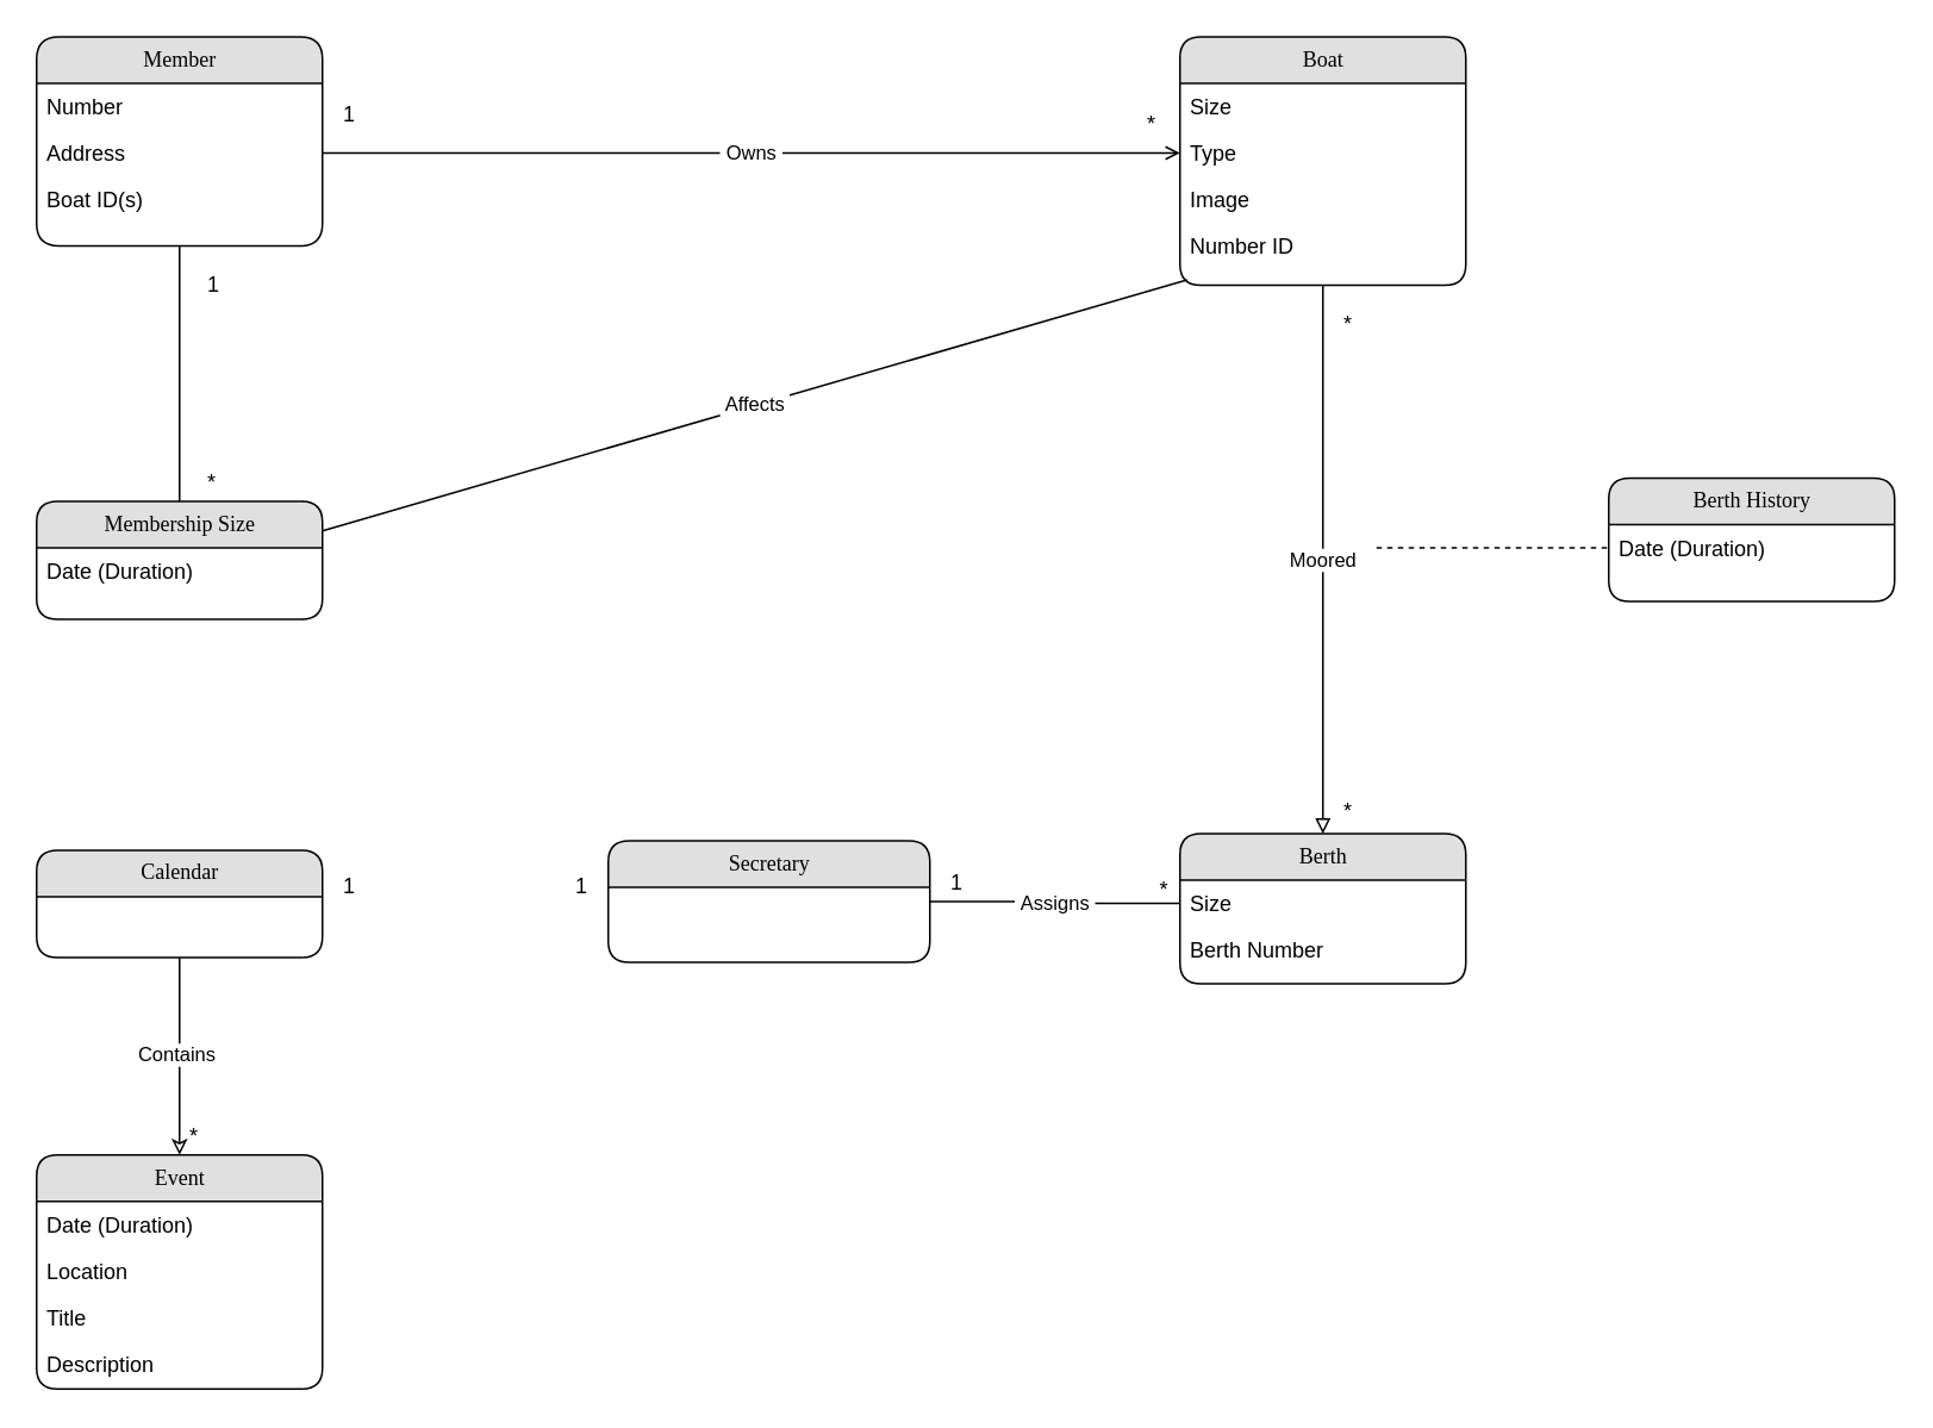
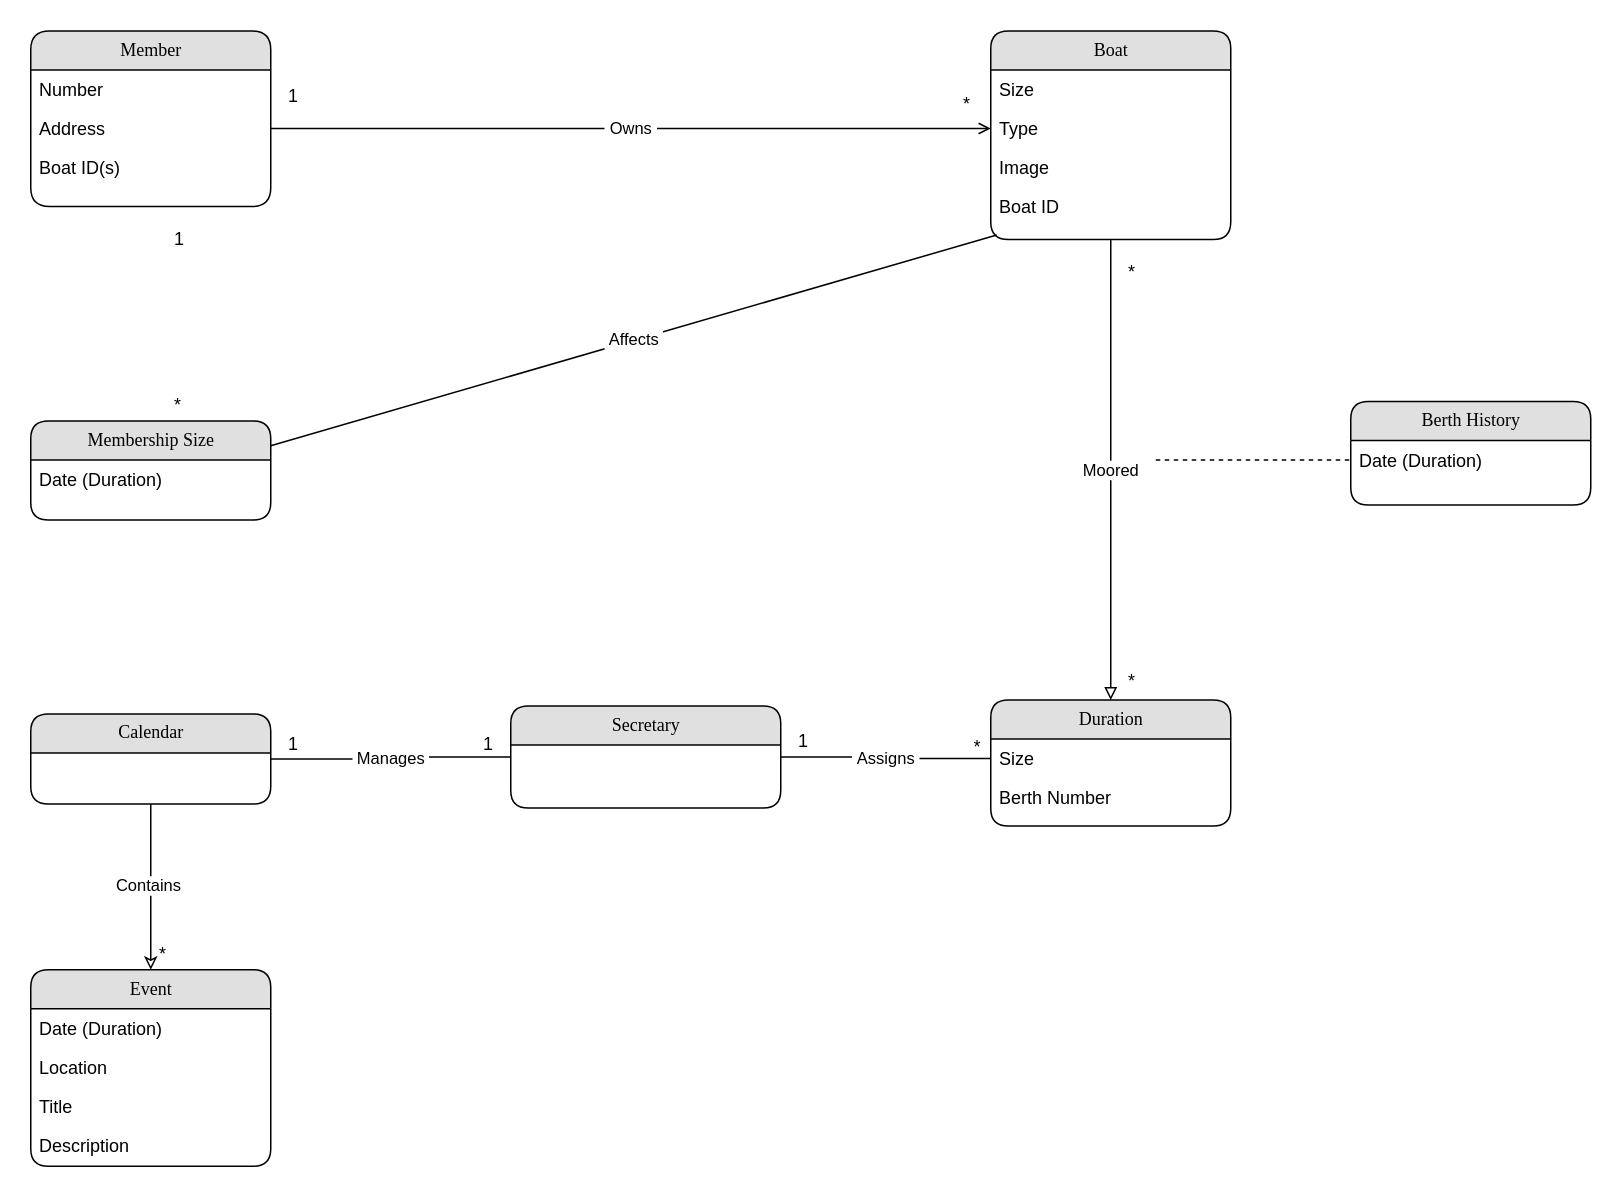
  <mxCell id="0" />
  <mxCell id="1" parent="0" />
  <mxCell id="2" value="Moored" style="edgeStyle=orthogonalEdgeStyle;rounded=0;orthogonalLoop=1;jettySize=auto;html=1;exitX=0.5;exitY=1;exitDx=0;exitDy=0;entryX=0.5;entryY=0;entryDx=0;entryDy=0;endArrow=block;endFill=0;" edge="1" parent="1" source="3" target="20"><mxGeometry relative="1" as="geometry" /></mxCell>
  <mxCell id="3" value="Boat" style="swimlane;html=1;fontStyle=0;childLayout=stackLayout;horizontal=1;startSize=26;fillColor=#e0e0e0;horizontalStack=0;resizeParent=1;resizeLast=0;collapsible=1;marginBottom=0;swimlaneFillColor=#ffffff;align=center;rounded=1;shadow=0;comic=0;labelBackgroundColor=none;strokeColor=#000000;strokeWidth=1;fontFamily=Verdana;fontSize=12;fontColor=#000000;" vertex="1" parent="1"><mxGeometry x="660" y="20" width="160" height="139" as="geometry" /></mxCell>
  <mxCell id="4" value="Size" style="text;html=1;strokeColor=none;fillColor=none;spacingLeft=4;spacingRight=4;whiteSpace=wrap;overflow=hidden;rotatable=0;points=[[0,0.5],[1,0.5]];portConstraint=eastwest;" vertex="1" parent="3"><mxGeometry y="26" width="160" height="26" as="geometry" /></mxCell>
  <mxCell id="5" value="Type" style="text;html=1;strokeColor=none;fillColor=none;spacingLeft=4;spacingRight=4;whiteSpace=wrap;overflow=hidden;rotatable=0;points=[[0,0.5],[1,0.5]];portConstraint=eastwest;" vertex="1" parent="3"><mxGeometry y="52" width="160" height="26" as="geometry" /></mxCell>
  <mxCell id="6" value="Image" style="text;html=1;strokeColor=none;fillColor=none;spacingLeft=4;spacingRight=4;whiteSpace=wrap;overflow=hidden;rotatable=0;points=[[0,0.5],[1,0.5]];portConstraint=eastwest;" vertex="1" parent="3"><mxGeometry y="78" width="160" height="26" as="geometry" /></mxCell>
- <mxCell id="7" value="Number ID" style="text;html=1;strokeColor=none;fillColor=none;spacingLeft=4;spacingRight=4;whiteSpace=wrap;overflow=hidden;rotatable=0;points=[[0,0.5],[1,0.5]];portConstraint=eastwest;" vertex="1" parent="3"><mxGeometry y="104" width="160" height="26" as="geometry" /></mxCell>
- <mxCell id="8" style="edgeStyle=orthogonalEdgeStyle;rounded=0;orthogonalLoop=1;jettySize=auto;html=1;exitX=0.5;exitY=1;exitDx=0;exitDy=0;entryX=0.5;entryY=0;entryDx=0;entryDy=0;endArrow=none;endFill=0;" edge="1" parent="1" source="9" target="23"><mxGeometry relative="1" as="geometry" /></mxCell>
+ <mxCell id="7" value="Boat ID" style="text;html=1;strokeColor=none;fillColor=none;spacingLeft=4;spacingRight=4;whiteSpace=wrap;overflow=hidden;rotatable=0;points=[[0,0.5],[1,0.5]];portConstraint=eastwest;" vertex="1" parent="3"><mxGeometry y="104" width="160" height="26" as="geometry" /></mxCell>
  <mxCell id="9" value="Member" style="swimlane;html=1;fontStyle=0;childLayout=stackLayout;horizontal=1;startSize=26;fillColor=#e0e0e0;horizontalStack=0;resizeParent=1;resizeLast=0;collapsible=1;marginBottom=0;swimlaneFillColor=#ffffff;align=center;rounded=1;shadow=0;comic=0;labelBackgroundColor=none;strokeColor=#000000;strokeWidth=1;fontFamily=Verdana;fontSize=12;fontColor=#000000;arcSize=16;" vertex="1" parent="1"><mxGeometry x="20" y="20" width="160" height="117" as="geometry" /></mxCell>
  <mxCell id="10" value="Number" style="text;html=1;strokeColor=none;fillColor=none;spacingLeft=4;spacingRight=4;whiteSpace=wrap;overflow=hidden;rotatable=0;points=[[0,0.5],[1,0.5]];portConstraint=eastwest;" vertex="1" parent="9"><mxGeometry y="26" width="160" height="26" as="geometry" /></mxCell>
  <mxCell id="11" value="Address" style="text;html=1;strokeColor=none;fillColor=none;spacingLeft=4;spacingRight=4;whiteSpace=wrap;overflow=hidden;rotatable=0;points=[[0,0.5],[1,0.5]];portConstraint=eastwest;" vertex="1" parent="9"><mxGeometry y="52" width="160" height="26" as="geometry" /></mxCell>
  <mxCell id="12" value="Boat ID(s)" style="text;html=1;strokeColor=none;fillColor=none;spacingLeft=4;spacingRight=4;whiteSpace=wrap;overflow=hidden;rotatable=0;points=[[0,0.5],[1,0.5]];portConstraint=eastwest;" vertex="1" parent="9"><mxGeometry y="78" width="160" height="26" as="geometry" /></mxCell>
  <mxCell id="13" value="Contains&amp;nbsp;" style="edgeStyle=orthogonalEdgeStyle;rounded=0;orthogonalLoop=1;jettySize=auto;html=1;exitX=0.5;exitY=1;exitDx=0;exitDy=0;entryX=0.5;entryY=0;entryDx=0;entryDy=0;endArrow=classic;endFill=0;" edge="1" source="19" target="14" parent="1"><mxGeometry relative="1" as="geometry" /></mxCell>
  <mxCell id="14" value="Event" style="swimlane;html=1;fontStyle=0;childLayout=stackLayout;horizontal=1;startSize=26;fillColor=#e0e0e0;horizontalStack=0;resizeParent=1;resizeLast=0;collapsible=1;marginBottom=0;swimlaneFillColor=#ffffff;align=center;rounded=1;shadow=0;comic=0;labelBackgroundColor=none;strokeColor=#000000;strokeWidth=1;fontFamily=Verdana;fontSize=12;fontColor=#000000;" vertex="1" parent="1"><mxGeometry x="20" y="645.786" width="160" height="131" as="geometry" /></mxCell>
  <mxCell id="15" value="Date (Duration)" style="text;html=1;strokeColor=none;fillColor=none;spacingLeft=4;spacingRight=4;whiteSpace=wrap;overflow=hidden;rotatable=0;points=[[0,0.5],[1,0.5]];portConstraint=eastwest;" vertex="1" parent="14"><mxGeometry y="26" width="160" height="26" as="geometry" /></mxCell>
  <mxCell id="16" value="Location" style="text;html=1;strokeColor=none;fillColor=none;spacingLeft=4;spacingRight=4;whiteSpace=wrap;overflow=hidden;rotatable=0;points=[[0,0.5],[1,0.5]];portConstraint=eastwest;" vertex="1" parent="14"><mxGeometry y="52" width="160" height="26" as="geometry" /></mxCell>
  <mxCell id="17" value="Title" style="text;html=1;strokeColor=none;fillColor=none;spacingLeft=4;spacingRight=4;whiteSpace=wrap;overflow=hidden;rotatable=0;points=[[0,0.5],[1,0.5]];portConstraint=eastwest;" vertex="1" parent="14"><mxGeometry y="78" width="160" height="26" as="geometry" /></mxCell>
  <mxCell id="18" value="Description" style="text;html=1;strokeColor=none;fillColor=none;spacingLeft=4;spacingRight=4;whiteSpace=wrap;overflow=hidden;rotatable=0;points=[[0,0.5],[1,0.5]];portConstraint=eastwest;" vertex="1" parent="14"><mxGeometry y="104" width="160" height="26" as="geometry" /></mxCell>
  <mxCell id="19" value="Calendar" style="swimlane;html=1;fontStyle=0;childLayout=stackLayout;horizontal=1;startSize=26;fillColor=#e0e0e0;horizontalStack=0;resizeParent=1;resizeLast=0;collapsible=1;marginBottom=0;swimlaneFillColor=#ffffff;align=center;rounded=1;shadow=0;comic=0;labelBackgroundColor=none;strokeColor=#000000;strokeWidth=1;fontFamily=Verdana;fontSize=12;fontColor=#000000;" vertex="1" parent="1"><mxGeometry x="20" y="475.286" width="160" height="60" as="geometry" /></mxCell>
- <mxCell id="20" value="Berth" style="swimlane;html=1;fontStyle=0;childLayout=stackLayout;horizontal=1;startSize=26;fillColor=#e0e0e0;horizontalStack=0;resizeParent=1;resizeLast=0;collapsible=1;marginBottom=0;swimlaneFillColor=#ffffff;align=center;rounded=1;shadow=0;comic=0;labelBackgroundColor=none;strokeColor=#000000;strokeWidth=1;fontFamily=Verdana;fontSize=12;fontColor=#000000;" vertex="1" parent="1"><mxGeometry x="660" y="466" width="160" height="84" as="geometry" /></mxCell>
+ <mxCell id="20" value="Duration" style="swimlane;html=1;fontStyle=0;childLayout=stackLayout;horizontal=1;startSize=26;fillColor=#e0e0e0;horizontalStack=0;resizeParent=1;resizeLast=0;collapsible=1;marginBottom=0;swimlaneFillColor=#ffffff;align=center;rounded=1;shadow=0;comic=0;labelBackgroundColor=none;strokeColor=#000000;strokeWidth=1;fontFamily=Verdana;fontSize=12;fontColor=#000000;" vertex="1" parent="1"><mxGeometry x="660" y="466" width="160" height="84" as="geometry" /></mxCell>
  <mxCell id="21" value="Size" style="text;html=1;strokeColor=none;fillColor=none;spacingLeft=4;spacingRight=4;whiteSpace=wrap;overflow=hidden;rotatable=0;points=[[0,0.5],[1,0.5]];portConstraint=eastwest;" vertex="1" parent="20"><mxGeometry y="26" width="160" height="26" as="geometry" /></mxCell>
  <mxCell id="22" value="Berth Number" style="text;html=1;strokeColor=none;fillColor=none;spacingLeft=4;spacingRight=4;whiteSpace=wrap;overflow=hidden;rotatable=0;points=[[0,0.5],[1,0.5]];portConstraint=eastwest;" vertex="1" parent="20"><mxGeometry y="52" width="160" height="26" as="geometry" /></mxCell>
  <mxCell id="23" value="Membership Size" style="swimlane;html=1;fontStyle=0;childLayout=stackLayout;horizontal=1;startSize=26;fillColor=#e0e0e0;horizontalStack=0;resizeParent=1;resizeLast=0;collapsible=1;marginBottom=0;swimlaneFillColor=#ffffff;align=center;rounded=1;shadow=0;comic=0;labelBackgroundColor=none;strokeColor=#000000;strokeWidth=1;fontFamily=Verdana;fontSize=12;fontColor=#000000;" vertex="1" parent="1"><mxGeometry x="20" y="280" width="160" height="66" as="geometry" /></mxCell>
  <mxCell id="24" value="Date (Duration)" style="text;html=1;strokeColor=none;fillColor=none;spacingLeft=4;spacingRight=4;whiteSpace=wrap;overflow=hidden;rotatable=0;points=[[0,0.5],[1,0.5]];portConstraint=eastwest;" vertex="1" parent="23"><mxGeometry y="26" width="160" height="20" as="geometry" /></mxCell>
  <mxCell id="25" value="&amp;nbsp;Owns&amp;nbsp;" style="edgeStyle=orthogonalEdgeStyle;rounded=0;orthogonalLoop=1;jettySize=auto;html=1;exitX=1;exitY=0.5;exitDx=0;exitDy=0;entryX=0;entryY=0.5;entryDx=0;entryDy=0;endArrow=open;endFill=0;" edge="1" parent="1" source="11" target="5"><mxGeometry relative="1" as="geometry" /></mxCell>
+ <mxCell id="26" value="&amp;nbsp;Manages&amp;nbsp;" style="edgeStyle=orthogonalEdgeStyle;rounded=0;orthogonalLoop=1;jettySize=auto;html=1;exitX=0;exitY=0.5;exitDx=0;exitDy=0;entryX=1;entryY=0.5;entryDx=0;entryDy=0;endArrow=none;endFill=0;" edge="1" parent="1" source="27" target="19"><mxGeometry relative="1" as="geometry" /></mxCell>
  <mxCell id="27" value="Secretary" style="swimlane;html=1;fontStyle=0;childLayout=stackLayout;horizontal=1;startSize=26;fillColor=#e0e0e0;horizontalStack=0;resizeParent=1;resizeLast=0;collapsible=1;marginBottom=0;swimlaneFillColor=#ffffff;align=center;rounded=1;shadow=0;comic=0;labelBackgroundColor=none;strokeColor=#000000;strokeWidth=1;fontFamily=Verdana;fontSize=12;fontColor=#000000;" vertex="1" parent="1"><mxGeometry x="340" y="470" width="180" height="68" as="geometry" /></mxCell>
  <mxCell id="28" value="&amp;nbsp;Assigns&amp;nbsp;" style="edgeStyle=orthogonalEdgeStyle;rounded=0;orthogonalLoop=1;jettySize=auto;html=1;exitX=1;exitY=0.5;exitDx=0;exitDy=0;entryX=0;entryY=0.5;entryDx=0;entryDy=0;endArrow=none;endFill=0;" edge="1" parent="1" source="27" target="21"><mxGeometry relative="1" as="geometry" /></mxCell>
  <mxCell id="29" value="&amp;nbsp;Affects&amp;nbsp;" style="endArrow=none;html=1;exitX=1;exitY=0.25;exitDx=0;exitDy=0;entryX=1;entryY=0.25;entryDx=0;entryDy=0;endFill=0;" edge="1" parent="1" target="23"><mxGeometry width="50" height="50" relative="1" as="geometry"><mxPoint x="664" y="156" as="sourcePoint" /><mxPoint x="532" y="276" as="targetPoint" /></mxGeometry></mxCell>
  <mxCell id="30" value="Berth History" style="swimlane;html=1;fontStyle=0;childLayout=stackLayout;horizontal=1;startSize=26;fillColor=#e0e0e0;horizontalStack=0;resizeParent=1;resizeLast=0;collapsible=1;marginBottom=0;swimlaneFillColor=#ffffff;align=center;rounded=1;shadow=0;comic=0;labelBackgroundColor=none;strokeColor=#000000;strokeWidth=1;fontFamily=Verdana;fontSize=12;fontColor=#000000;" vertex="1" parent="1"><mxGeometry x="900" y="267" width="160" height="69" as="geometry" /></mxCell>
  <mxCell id="31" value="Date (Duration)" style="text;html=1;strokeColor=none;fillColor=none;spacingLeft=4;spacingRight=4;whiteSpace=wrap;overflow=hidden;rotatable=0;points=[[0,0.5],[1,0.5]];portConstraint=eastwest;" vertex="1" parent="30"><mxGeometry y="26" width="160" height="26" as="geometry" /></mxCell>
  <mxCell id="32" value="" style="endArrow=none;dashed=1;html=1;entryX=0;entryY=0.5;entryDx=0;entryDy=0;" edge="1" parent="1" target="31"><mxGeometry width="50" height="50" relative="1" as="geometry"><mxPoint x="770" y="306" as="sourcePoint" /><mxPoint x="1030" y="371" as="targetPoint" /></mxGeometry></mxCell>
  <mxCell id="33" value="1" style="text;html=1;resizable=0;points=[];autosize=1;align=left;verticalAlign=top;spacingTop=-4;" vertex="1" parent="1"><mxGeometry x="190" y="54" width="20" height="20" as="geometry" /></mxCell>
  <mxCell id="34" value="*" style="text;html=1;resizable=0;points=[];autosize=1;align=left;verticalAlign=top;spacingTop=-4;" vertex="1" parent="1"><mxGeometry x="640" y="58.5" width="20" height="20" as="geometry" /></mxCell>
  <mxCell id="35" value="1" style="text;html=1;resizable=0;points=[];autosize=1;align=left;verticalAlign=top;spacingTop=-4;" vertex="1" parent="1"><mxGeometry x="114" y="149" width="20" height="20" as="geometry" /></mxCell>
  <mxCell id="36" value="*" style="text;html=1;resizable=0;points=[];autosize=1;align=left;verticalAlign=top;spacingTop=-4;" vertex="1" parent="1"><mxGeometry x="114" y="260" width="20" height="20" as="geometry" /></mxCell>
  <mxCell id="37" value="*" style="text;html=1;resizable=0;points=[];autosize=1;align=left;verticalAlign=top;spacingTop=-4;" vertex="1" parent="1"><mxGeometry x="750" y="170.5" width="20" height="20" as="geometry" /></mxCell>
  <mxCell id="38" value="*" style="text;html=1;resizable=0;points=[];autosize=1;align=left;verticalAlign=top;spacingTop=-4;" vertex="1" parent="1"><mxGeometry x="750" y="444" width="20" height="20" as="geometry" /></mxCell>
  <mxCell id="39" value="1" style="text;html=1;resizable=0;points=[];autosize=1;align=left;verticalAlign=top;spacingTop=-4;" vertex="1" parent="1"><mxGeometry x="530" y="484" width="20" height="20" as="geometry" /></mxCell>
  <mxCell id="40" value="1" style="text;html=1;resizable=0;points=[];autosize=1;align=left;verticalAlign=top;spacingTop=-4;" vertex="1" parent="1"><mxGeometry x="320" y="485.5" width="20" height="20" as="geometry" /></mxCell>
  <mxCell id="41" value="1" style="text;html=1;resizable=0;points=[];autosize=1;align=left;verticalAlign=top;spacingTop=-4;" vertex="1" parent="1"><mxGeometry x="190" y="485.5" width="20" height="20" as="geometry" /></mxCell>
  <mxCell id="42" value="*" style="text;html=1;resizable=0;points=[];autosize=1;align=left;verticalAlign=top;spacingTop=-4;" vertex="1" parent="1"><mxGeometry x="104" y="626" width="20" height="20" as="geometry" /></mxCell>
  <mxCell id="43" value="*" style="text;html=1;resizable=0;points=[];autosize=1;align=left;verticalAlign=top;spacingTop=-4;" vertex="1" parent="1"><mxGeometry x="647" y="488" width="20" height="20" as="geometry" /></mxCell>
